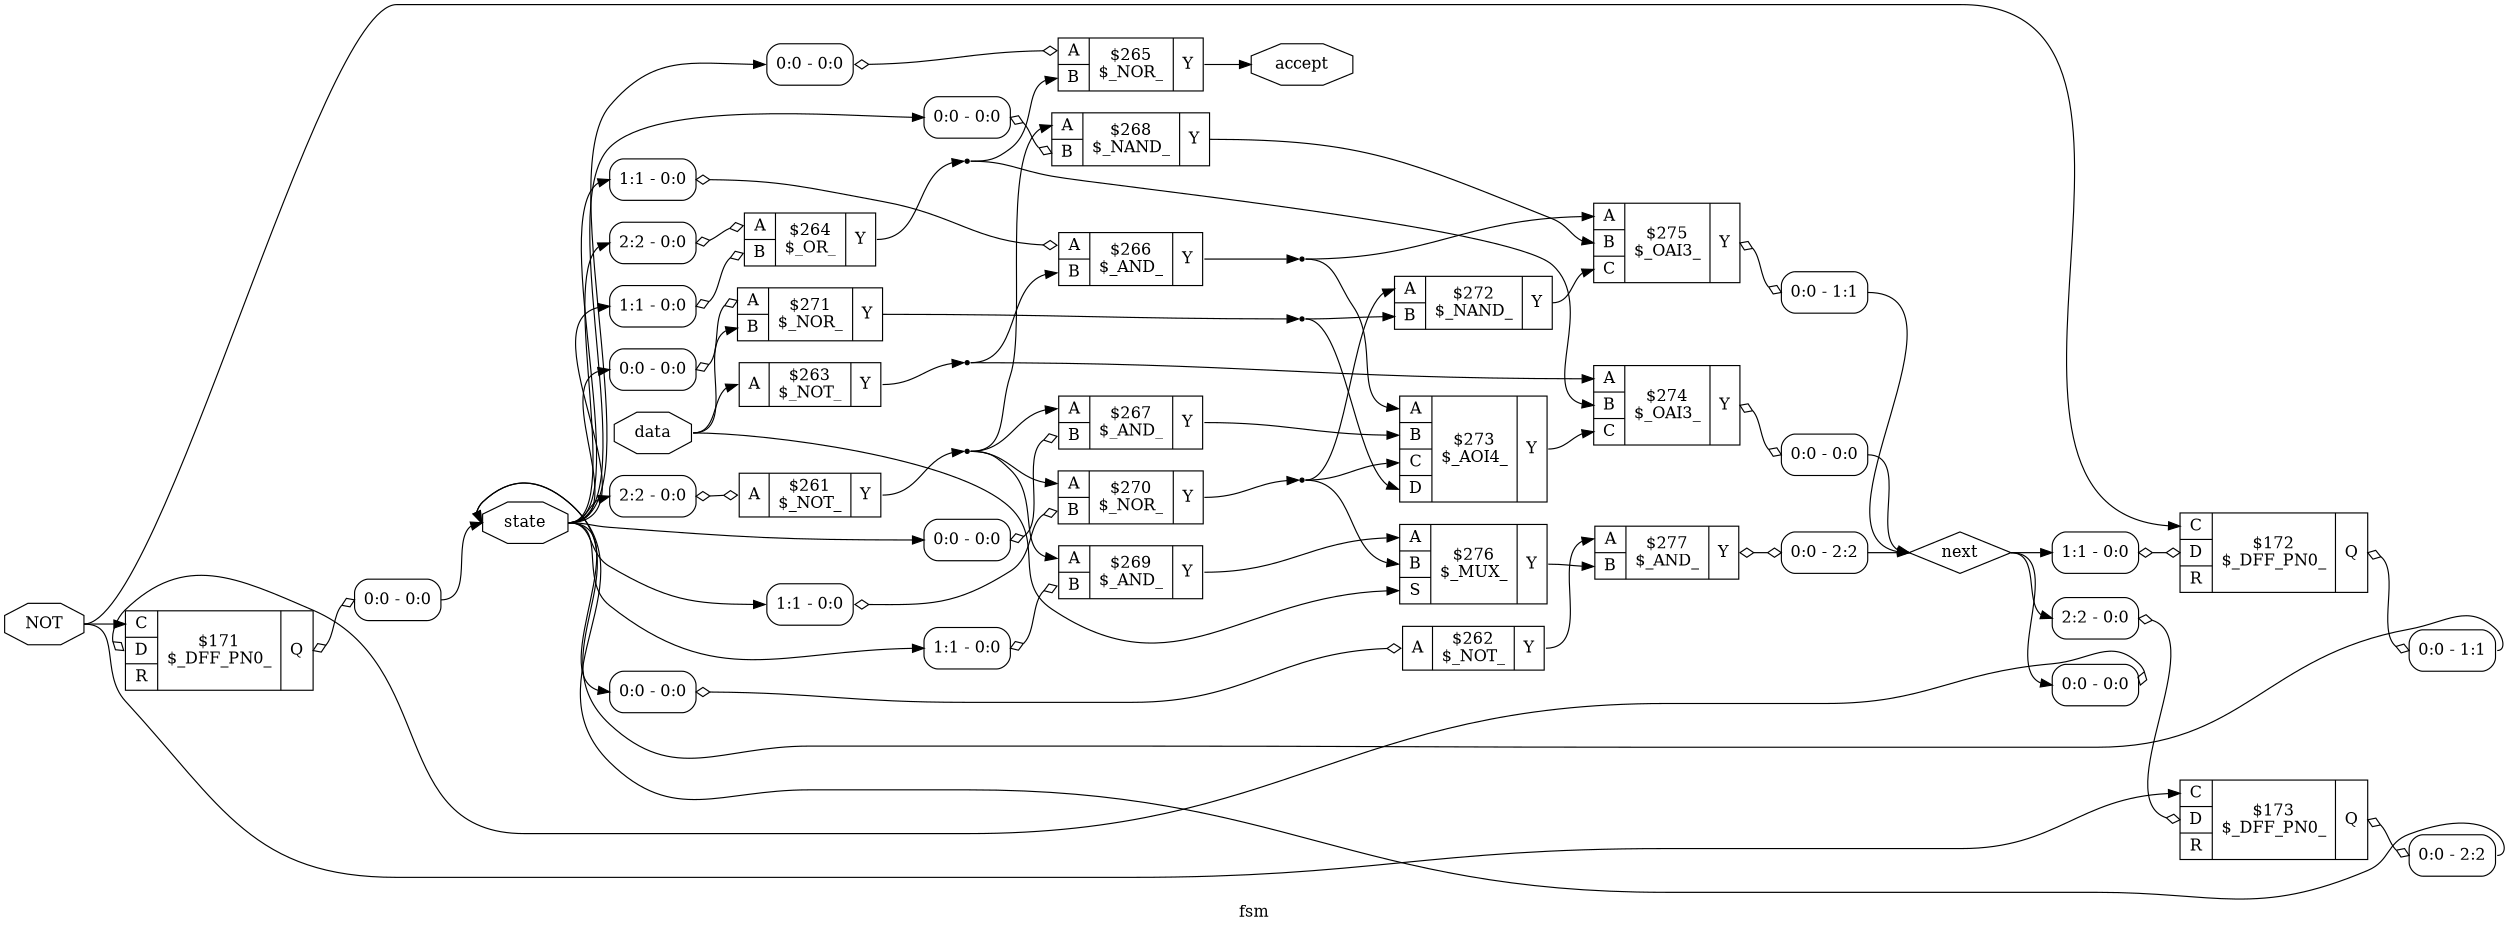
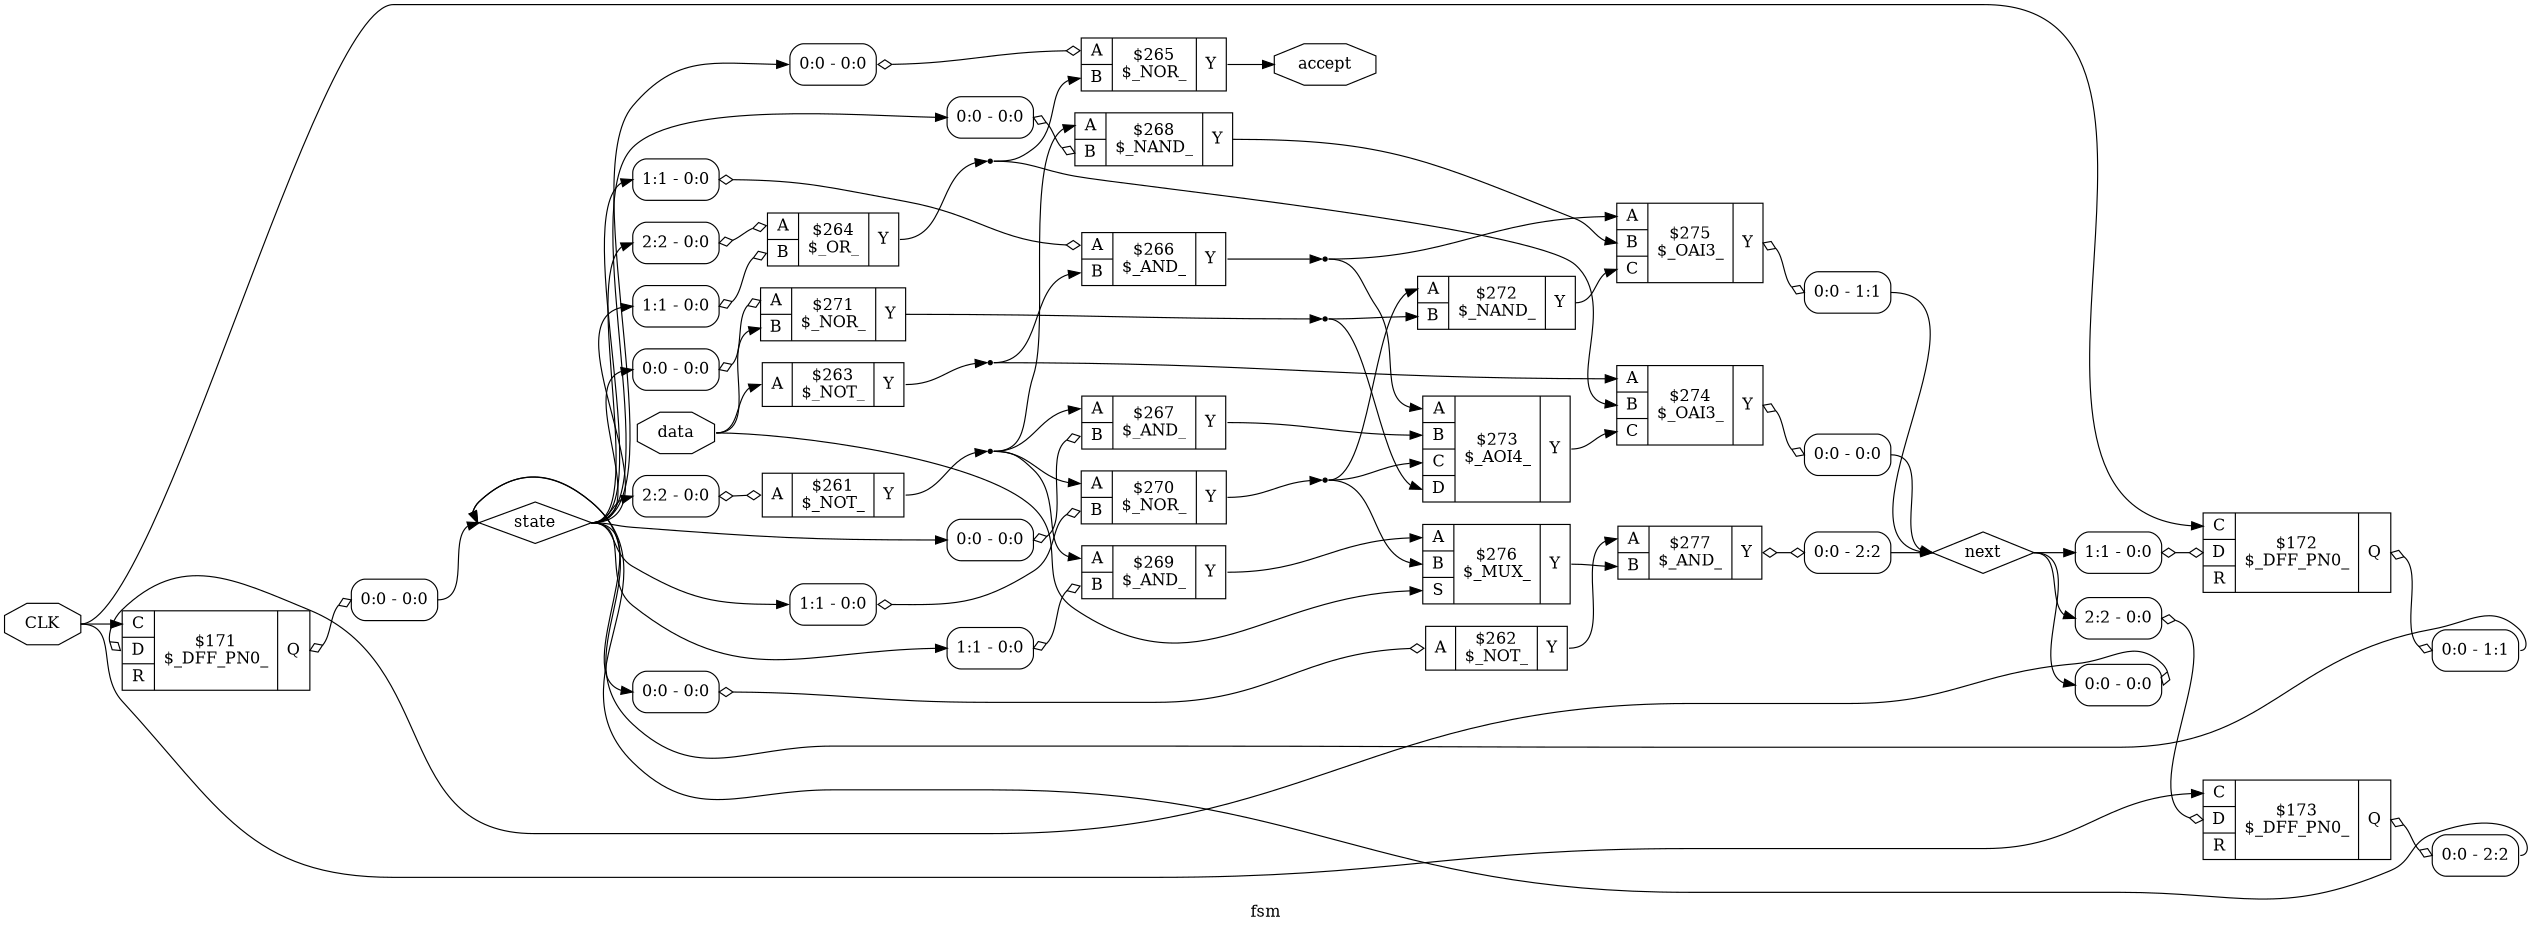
  digraph {
    label=fsm
    rankdir=LR
    remincross=true
    node [shape=record]
    edge [color=black fontcolor=black headport=w tailport=e]
-   n14 [color=black fontcolor=black label=NOT shape=octagon]
+   n14 [color=black fontcolor=black label=CLK shape=octagon]
    c45 [label="{{<p35> C|<p36> D|<p43> R}|$171\n$_DFF_PN0_|{<p44> Q}}"]
    c46 [label="{{<p35> C|<p36> D|<p43> R}|$172\n$_DFF_PN0_|{<p44> Q}}"]
    c47 [label="{{<p35> C|<p36> D|<p43> R}|$173\n$_DFF_PN0_|{<p44> Q}}"]
    x15 [color=black fontcolor=black label="<s0> 0:0 - 0:0 " style=rounded]
    x17 [color=black fontcolor=black label="<s0> 0:0 - 1:1 " style=rounded]
    x19 [color=black fontcolor=black label="<s0> 0:0 - 2:2 " style=rounded]
    n15 [color=black fontcolor=black label=accept shape=octagon]
    n16 [color=black fontcolor=black label=data shape=octagon]
    c24 [label="{{<p20> A}|$263\n$_NOT_|{<p21> Y}}"]
    c33 [label="{{<p20> A|<p25> B}|$271\n$_NOR_|{<p21> Y}}"]
    c41 [label="{{<p20> A|<p25> B|<p40> S}|$276\n$_MUX_|{<p21> Y}}"]
    n2 [shape=point]
    n9 [shape=point]
    c42 [label="{{<p20> A|<p25> B}|$277\n$_AND_|{<p21> Y}}"]
    n18 [color=black fontcolor=black label=next shape=diamond]
    x14 [color=black fontcolor=black label="<s0> 0:0 - 0:0 " style=rounded]
    x16 [color=black fontcolor=black label="<s0> 1:1 - 0:0 " style=rounded]
    x18 [color=black fontcolor=black label="<s0> 2:2 - 0:0 " style=rounded]
-   n19 [color=black fontcolor=black label=state shape=octagon]
+   n19 [color=black fontcolor=black label=state shape=diamond]
    x0 [color=black fontcolor=black label="<s0> 2:2 - 0:0 " style=rounded]
    x1 [color=black fontcolor=black label="<s0> 0:0 - 0:0 " style=rounded]
    x2 [color=black fontcolor=black label="<s0> 2:2 - 0:0 " style=rounded]
    x3 [color=black fontcolor=black label="<s0> 1:1 - 0:0 " style=rounded]
    x4 [color=black fontcolor=black label="<s0> 0:0 - 0:0 " style=rounded]
    x5 [color=black fontcolor=black label="<s0> 1:1 - 0:0 " style=rounded]
    x6 [color=black fontcolor=black label="<s0> 0:0 - 0:0 " style=rounded]
    x7 [color=black fontcolor=black label="<s0> 0:0 - 0:0 " style=rounded]
    x8 [color=black fontcolor=black label="<s0> 1:1 - 0:0 " style=rounded]
    x9 [color=black fontcolor=black label="<s0> 1:1 - 0:0 " style=rounded]
    x10 [color=black fontcolor=black label="<s0> 0:0 - 0:0 " style=rounded]
    c22 [label="{{<p20> A}|$261\n$_NOT_|{<p21> Y}}"]
    c23 [label="{{<p20> A}|$262\n$_NOT_|{<p21> Y}}"]
    c26 [label="{{<p20> A|<p25> B}|$264\n$_OR_|{<p21> Y}}"]
    c27 [label="{{<p20> A|<p25> B}|$265\n$_NOR_|{<p21> Y}}"]
    c28 [label="{{<p20> A|<p25> B}|$266\n$_AND_|{<p21> Y}}"]
    c29 [label="{{<p20> A|<p25> B}|$267\n$_AND_|{<p21> Y}}"]
    c30 [label="{{<p20> A|<p25> B}|$268\n$_NAND_|{<p21> Y}}"]
    c31 [label="{{<p20> A|<p25> B}|$269\n$_AND_|{<p21> Y}}"]
    c32 [label="{{<p20> A|<p25> B}|$270\n$_NOR_|{<p21> Y}}"]
    n13 [shape=point]
    x13 [color=black fontcolor=black label="<s0> 0:0 - 2:2 " style=rounded]
    c38 [label="{{<p20> A|<p25> B|<p35> C}|$274\n$_OAI3_|{<p21> Y}}"]
    n3 [shape=point]
    n4 [shape=point]
    c37 [label="{{<p20> A|<p25> B|<p35> C|<p36> D}|$273\n$_AOI4_|{<p21> Y}}"]
    c39 [label="{{<p20> A|<p25> B|<p35> C}|$275\n$_OAI3_|{<p21> Y}}"]
    x12 [color=black fontcolor=black label="<s0> 0:0 - 1:1 " style=rounded]
    n8 [shape=point]
    c34 [label="{{<p20> A|<p25> B}|$272\n$_NAND_|{<p21> Y}}"]
    x11 [color=black fontcolor=black label="<s0> 0:0 - 0:0 " style=rounded]
    n14 -> c45 [headport="p35:w"]
    n14 -> c46 [headport="p35:w"]
    n14 -> c47 [headport="p35:w"]
    c45 -> x15 [arrowhead=odiamond arrowtail=odiamond dir=both tailport="p44:e"]
    c46 -> x17 [arrowhead=odiamond arrowtail=odiamond dir=both tailport="p44:e"]
    c47 -> x19 [arrowhead=odiamond arrowtail=odiamond dir=both tailport="p44:e"]
    x15 -> n19 [tailport="s0:e"]
    x17 -> n19 [tailport="s0:e"]
    x19 -> n19 [tailport="s0:e"]
    n16 -> c24 [headport="p20:w"]
    n16 -> c33 [headport="p25:w"]
    n16 -> c41 [headport="p40:w"]
    c24 -> n2 [tailport="p21:e"]
    c33 -> n9 [tailport="p21:e"]
    c41 -> c42 [headport="p25:w" tailport="p21:e"]
    n2 -> c28 [headport="p25:w"]
    n2 -> c38 [headport="p20:w"]
    n9 -> c37 [headport="p36:w"]
    n9 -> c34 [headport="p25:w"]
    c42 -> x13 [arrowhead=odiamond arrowtail=odiamond dir=both tailport="p21:e"]
    n18 -> x14 [headport="s0:w"]
    n18 -> x16 [headport="s0:w"]
    n18 -> x18 [headport="s0:w"]
    x14 -> c45 [arrowhead=odiamond arrowtail=odiamond dir=both headport="p36:w"]
    x16 -> c46 [arrowhead=odiamond arrowtail=odiamond dir=both headport="p36:w"]
    x18 -> c47 [arrowhead=odiamond arrowtail=odiamond dir=both headport="p36:w"]
    n19 -> x0 [headport="s0:w"]
    n19 -> x1 [headport="s0:w"]
    n19 -> x2 [headport="s0:w"]
    n19 -> x3 [headport="s0:w"]
    n19 -> x4 [headport="s0:w"]
    n19 -> x5 [headport="s0:w"]
    n19 -> x6 [headport="s0:w"]
    n19 -> x7 [headport="s0:w"]
    n19 -> x8 [headport="s0:w"]
    n19 -> x9 [headport="s0:w"]
    n19 -> x10 [headport="s0:w"]
    x0 -> c22 [arrowhead=odiamond arrowtail=odiamond dir=both headport="p20:w"]
    x1 -> c23 [arrowhead=odiamond arrowtail=odiamond dir=both headport="p20:w"]
    x2 -> c26 [arrowhead=odiamond arrowtail=odiamond dir=both headport="p20:w"]
    x3 -> c26 [arrowhead=odiamond arrowtail=odiamond dir=both headport="p25:w"]
    x4 -> c27 [arrowhead=odiamond arrowtail=odiamond dir=both headport="p20:w"]
    x5 -> c28 [arrowhead=odiamond arrowtail=odiamond dir=both headport="p20:w"]
    x6 -> c29 [arrowhead=odiamond arrowtail=odiamond dir=both headport="p25:w"]
    x7 -> c30 [arrowhead=odiamond arrowtail=odiamond dir=both headport="p25:w"]
    x8 -> c31 [arrowhead=odiamond arrowtail=odiamond dir=both headport="p25:w"]
    x9 -> c32 [arrowhead=odiamond arrowtail=odiamond dir=both headport="p25:w"]
    x10 -> c33 [arrowhead=odiamond arrowtail=odiamond dir=both headport="p20:w"]
    c22 -> n13 [tailport="p21:e"]
    c23 -> c42 [headport="p20:w" tailport="p21:e"]
    c26 -> n3 [tailport="p21:e"]
    c27 -> n15 [tailport="p21:e"]
    c28 -> n4 [tailport="p21:e"]
    c29 -> c37 [headport="p25:w" tailport="p21:e"]
    c30 -> c39 [headport="p25:w" tailport="p21:e"]
    c31 -> c41 [headport="p20:w" tailport="p21:e"]
    c32 -> n8 [tailport="p21:e"]
    n13 -> c29 [headport="p20:w"]
    n13 -> c30 [headport="p20:w"]
    n13 -> c31 [headport="p20:w"]
    n13 -> c32 [headport="p20:w"]
    x13 -> n18 [tailport="s0:e"]
    c38 -> x11 [arrowhead=odiamond arrowtail=odiamond dir=both tailport="p21:e"]
    n3 -> c27 [headport="p25:w"]
    n3 -> c38 [headport="p25:w"]
    n4 -> c37 [headport="p20:w"]
    n4 -> c39 [headport="p20:w"]
    c37 -> c38 [headport="p35:w" tailport="p21:e"]
    c39 -> x12 [arrowhead=odiamond arrowtail=odiamond dir=both tailport="p21:e"]
    x12 -> n18 [tailport="s0:e"]
    n8 -> c41 [headport="p25:w"]
    n8 -> c37 [headport="p35:w"]
    n8 -> c34 [headport="p20:w"]
    c34 -> c39 [headport="p35:w" tailport="p21:e"]
    x11 -> n18 [tailport="s0:e"]
  }
